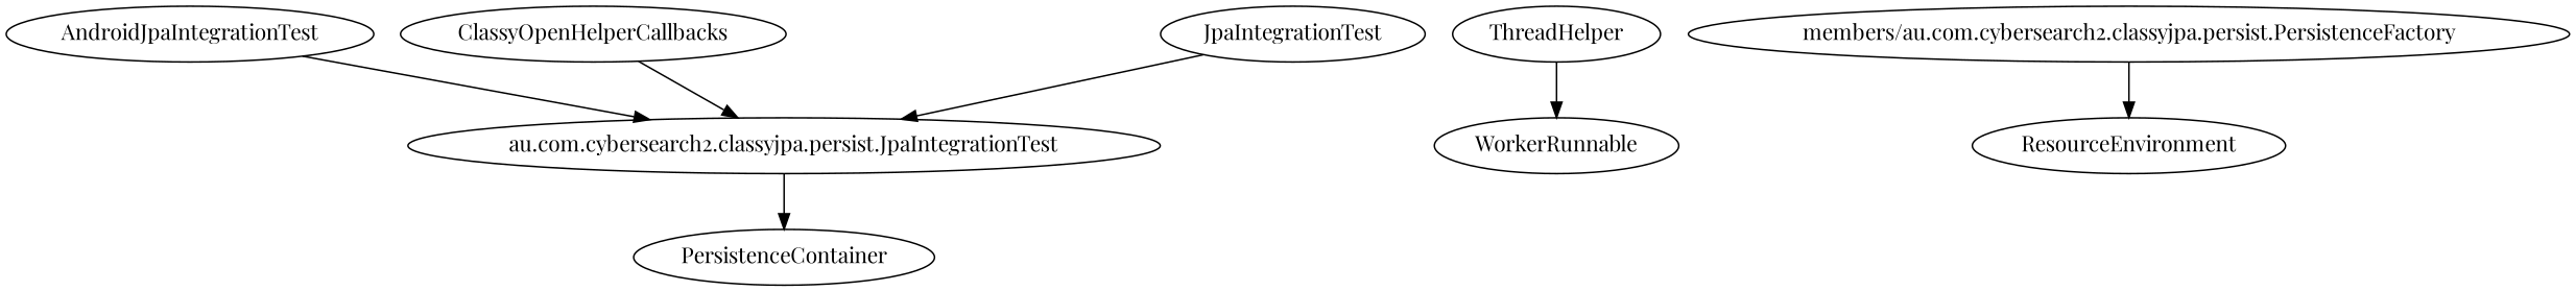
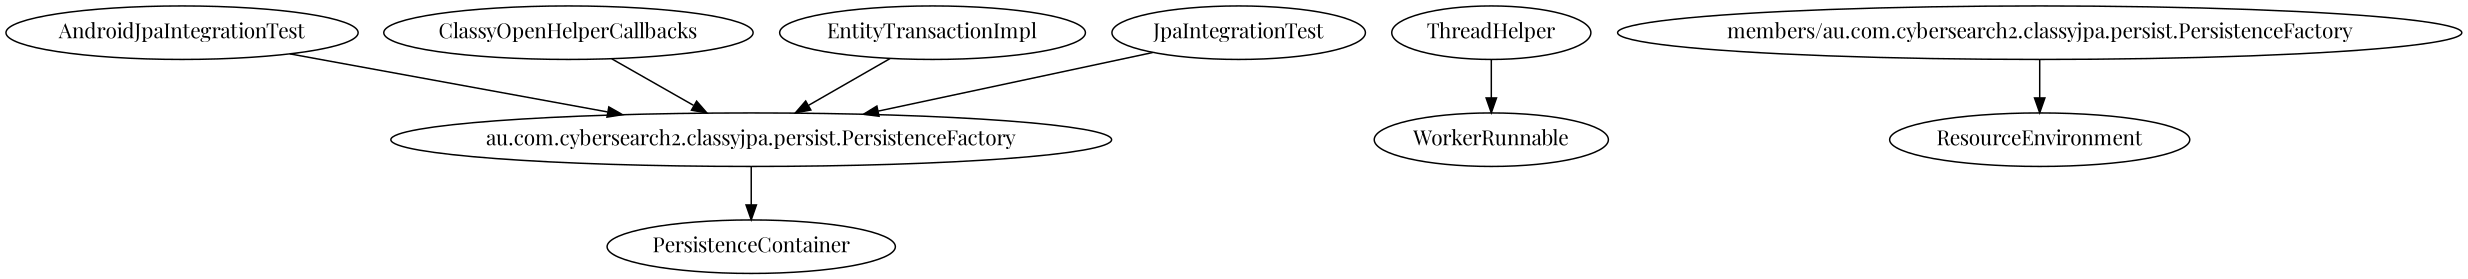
  digraph {
    concentrate=true
    fontname="Playfair Display"
    node [fontname="Playfair Display"]
    edge [fontname="Playfair Display"]
-   n1 [label="au.com.cybersearch2.classyjpa.persist.JpaIntegrationTest"]
+   n1 [label="au.com.cybersearch2.classyjpa.persist.PersistenceFactory"]
    PersistenceContainer
    AndroidJpaIntegrationTest
    ClassyOpenHelperCallbacks
+   EntityTransactionImpl
    JpaIntegrationTest
    ThreadHelper
    WorkerRunnable
    n9 [label="members/au.com.cybersearch2.classyjpa.persist.PersistenceFactory"]
    ResourceEnvironment
    n1 -> PersistenceContainer
    AndroidJpaIntegrationTest -> n1
    ClassyOpenHelperCallbacks -> n1
+   EntityTransactionImpl -> n1
    JpaIntegrationTest -> n1
    ThreadHelper -> WorkerRunnable
    n9 -> ResourceEnvironment
  }
